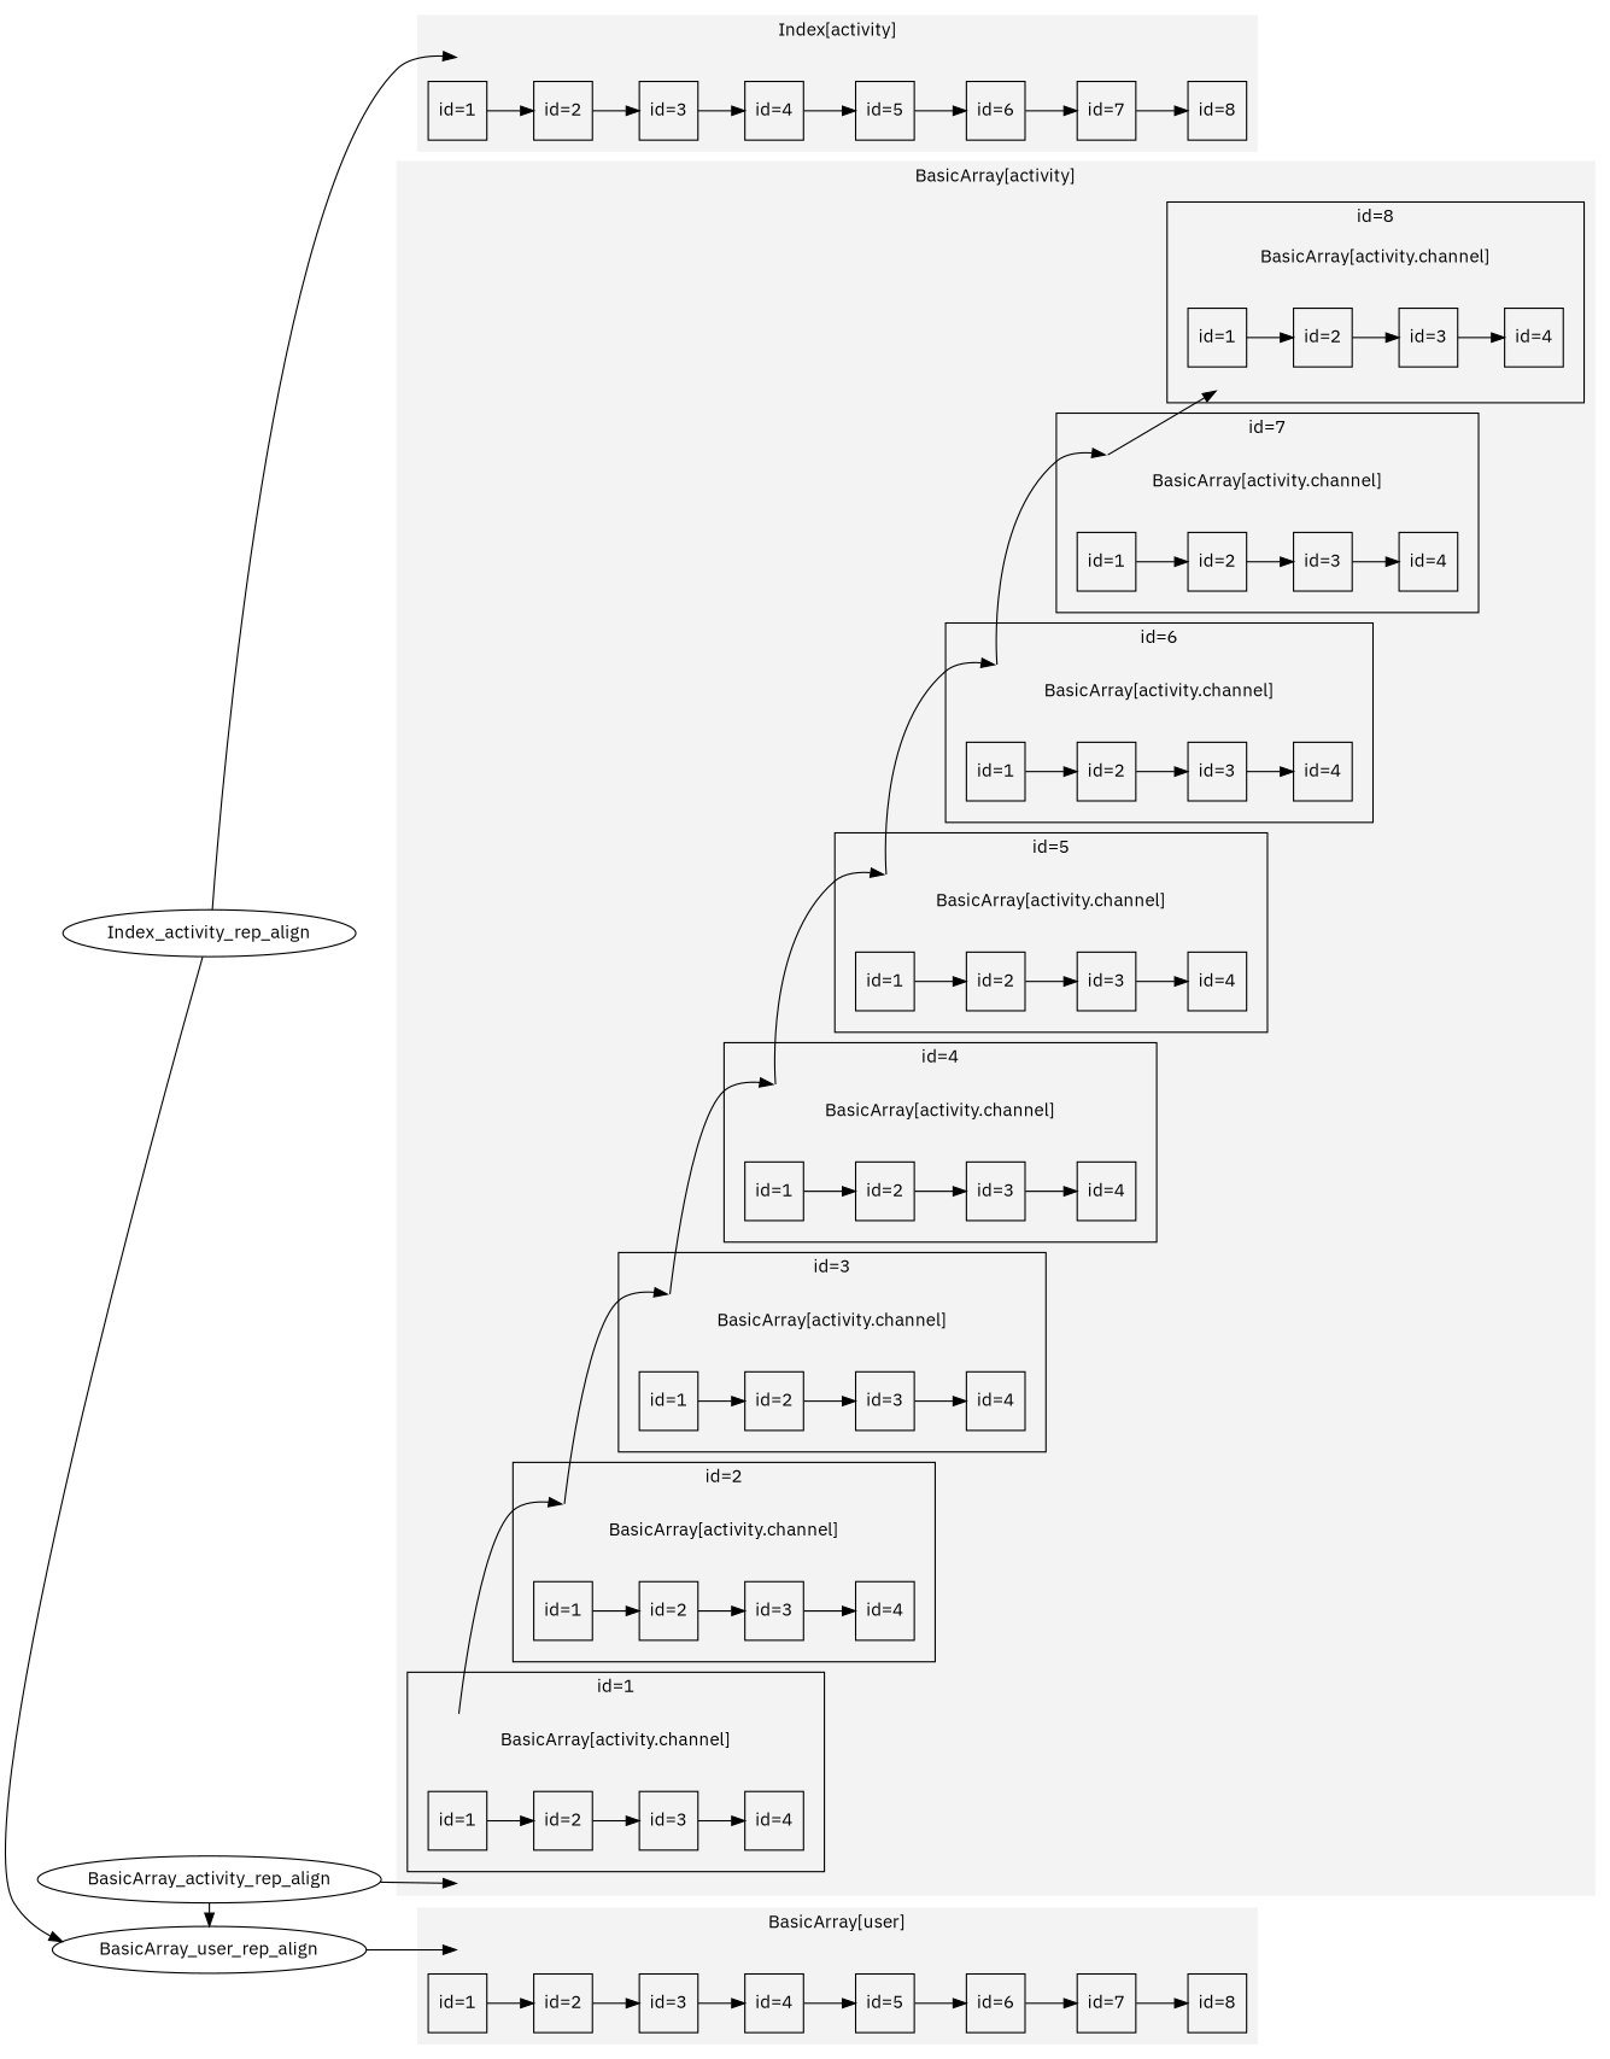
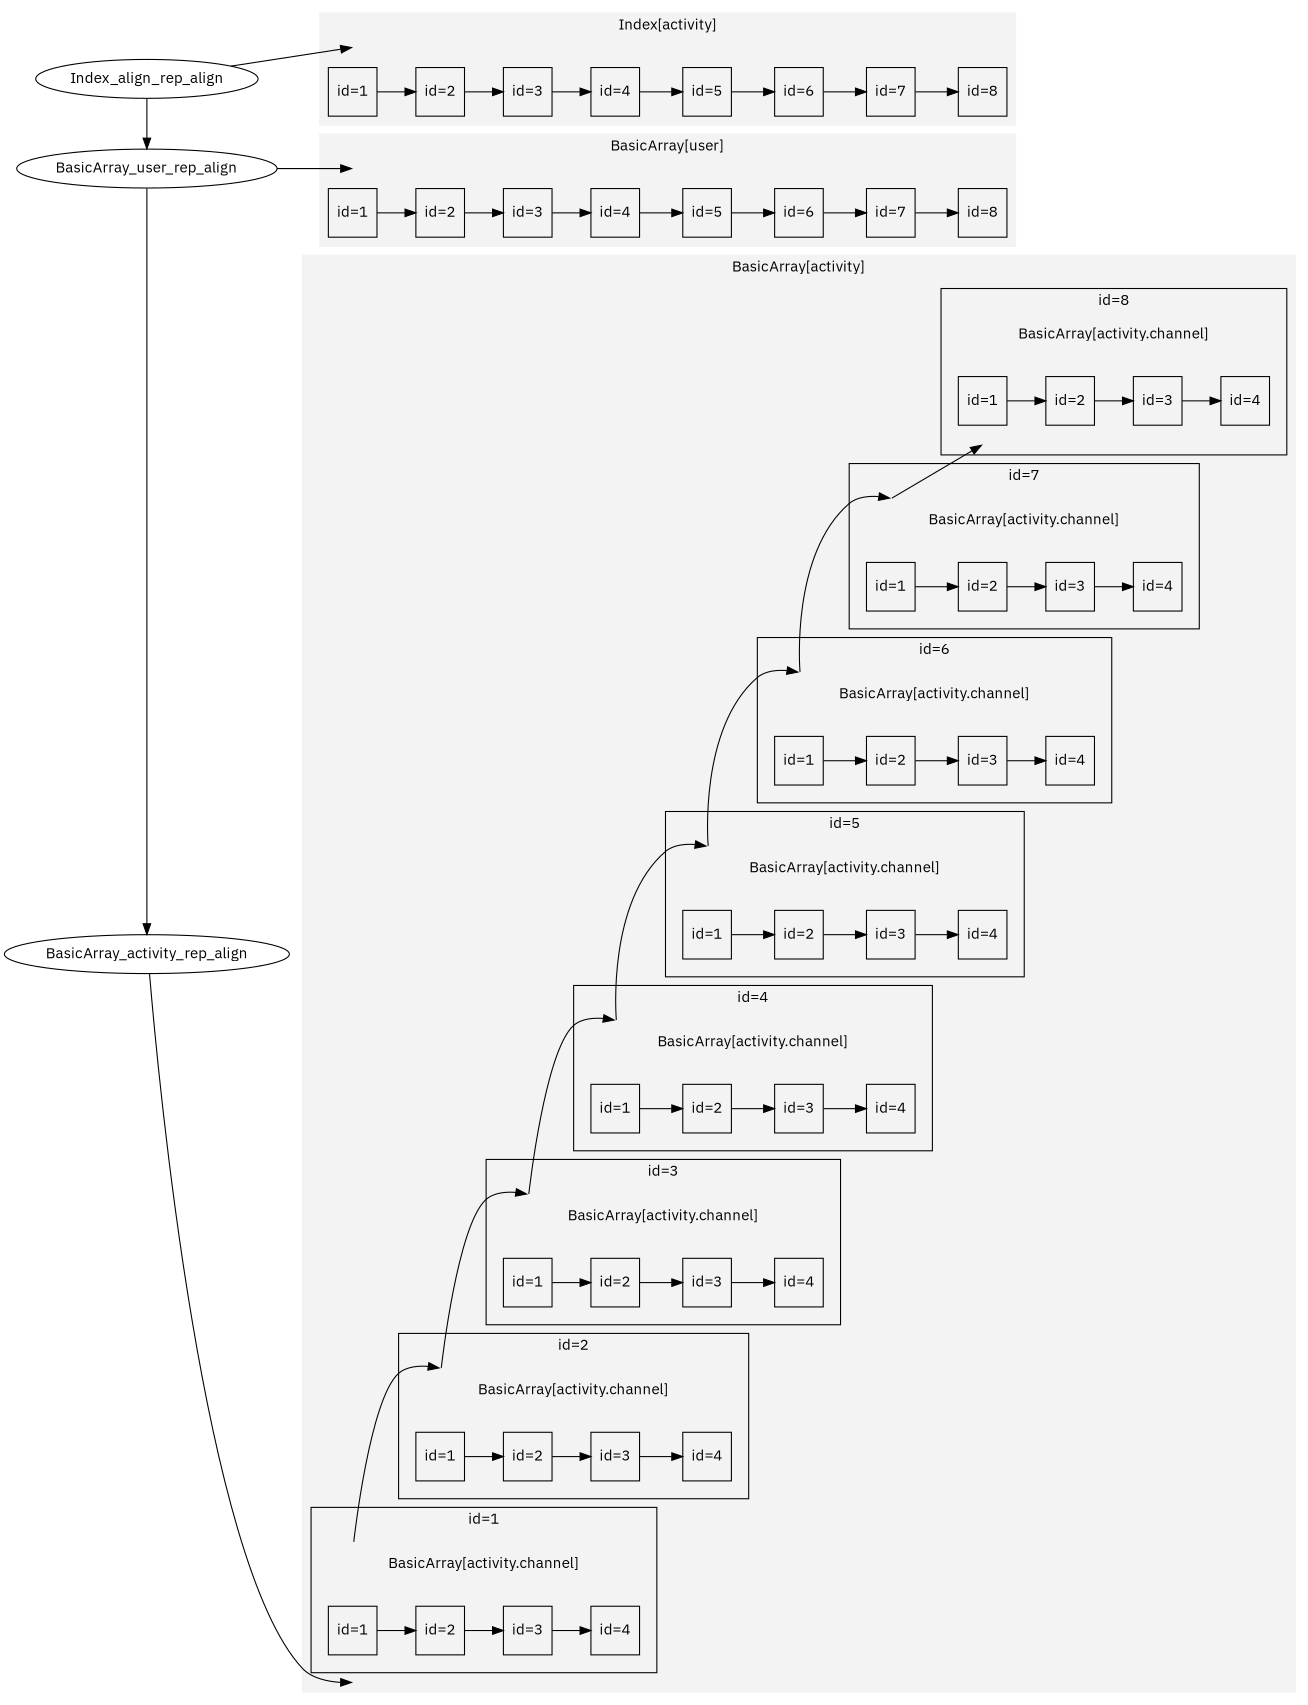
  digraph {
    fontname="IBM Plex Sans"
    rankdir=LR
    node [fontname="IBM Plex Sans" shape=square]
    edge [fontname="IBM Plex Sans"]
-   Index_activity_rep_align [shape=""]
+   Index_activity_rep_align [label=Index_align_rep_align shape=""]
    BasicArray_activity_rep_align [shape=""]
    BasicArray_user_rep_align [shape=""]
    Index_activity_rep [fixedsize=true height=0 style=invisible width=0 shape=""]
    n5 [label="id=1"]
    n6 [label="id=2"]
    n7 [label="id=3"]
    n8 [label="id=4"]
    n9 [label="id=5"]
    n10 [label="id=6"]
    n11 [label="id=7"]
    n12 [label="id=8"]
    "BasicArray_activity_0_BasicArray_activity.channel_rep" [fixedsize=true height=0 style=invisible width=0 shape=""]
    n14 [label="id=1"]
    n15 [label="id=2"]
    n16 [label="id=3"]
    n17 [label="id=4"]
    BasicArray_activity_0_rep [fixedsize=true height=0 style=invisible width=0 shape=""]
    "BasicArray_activity_1_BasicArray_activity.channel_rep" [fixedsize=true height=0 style=invisible width=0 shape=""]
    n20 [label="id=1"]
    n21 [label="id=2"]
    n22 [label="id=3"]
    n23 [label="id=4"]
    BasicArray_activity_1_rep [fixedsize=true height=0 style=invisible width=0 shape=""]
    "BasicArray_activity_2_BasicArray_activity.channel_rep" [fixedsize=true height=0 style=invisible width=0 shape=""]
    n26 [label="id=1"]
    n27 [label="id=2"]
    n28 [label="id=3"]
    n29 [label="id=4"]
    BasicArray_activity_2_rep [fixedsize=true height=0 style=invisible width=0 shape=""]
    "BasicArray_activity_3_BasicArray_activity.channel_rep" [fixedsize=true height=0 style=invisible width=0 shape=""]
    n32 [label="id=1"]
    n33 [label="id=2"]
    n34 [label="id=3"]
    n35 [label="id=4"]
    BasicArray_activity_3_rep [fixedsize=true height=0 style=invisible width=0 shape=""]
    "BasicArray_activity_4_BasicArray_activity.channel_rep" [fixedsize=true height=0 style=invisible width=0 shape=""]
    n38 [label="id=1"]
    n39 [label="id=2"]
    n40 [label="id=3"]
    n41 [label="id=4"]
    BasicArray_activity_4_rep [fixedsize=true height=0 style=invisible width=0 shape=""]
    "BasicArray_activity_5_BasicArray_activity.channel_rep" [fixedsize=true height=0 style=invisible width=0 shape=""]
    n44 [label="id=1"]
    n45 [label="id=2"]
    n46 [label="id=3"]
    n47 [label="id=4"]
    BasicArray_activity_5_rep [fixedsize=true height=0 style=invisible width=0 shape=""]
    "BasicArray_activity_6_BasicArray_activity.channel_rep" [fixedsize=true height=0 style=invisible width=0 shape=""]
    n50 [label="id=1"]
    n51 [label="id=2"]
    n52 [label="id=3"]
    n53 [label="id=4"]
    BasicArray_activity_6_rep [fixedsize=true height=0 style=invisible width=0 shape=""]
    "BasicArray_activity_7_BasicArray_activity.channel_rep" [fixedsize=true height=0 style=invisible width=0 shape=""]
    n56 [label="id=1"]
    n57 [label="id=2"]
    n58 [label="id=3"]
    n59 [label="id=4"]
    BasicArray_activity_7_rep [fixedsize=true height=0 style=invisible width=0 shape=""]
    BasicArray_activity_rep [fixedsize=true height=0 style=invisible width=0 shape=""]
    BasicArray_user_rep [fixedsize=true height=0 style=invisible width=0 shape=""]
    n63 [label="id=1"]
    n64 [label="id=2"]
    n65 [label="id=3"]
    n66 [label="id=4"]
    n67 [label="id=5"]
    n68 [label="id=6"]
    n69 [label="id=7"]
    n70 [label="id=8"]
    subgraph sub_1 {
      rank=same
      Index_activity_rep_align
      BasicArray_activity_rep_align
      BasicArray_user_rep_align
    }
    subgraph cluster_2 {
      color="#f3f3f3"
      label="Index[activity]"
      style=filled
      Index_activity_rep
      n5
      n6
      n7
      n8
      n9
      n10
      n11
      n12
    }
    subgraph cluster_3 {
      color="#f3f3f3"
      label="BasicArray[activity]"
      style=filled
      BasicArray_activity_rep
      subgraph cluster_4 {
        color=black
        label="id=1"
        style=solid
        BasicArray_activity_0_rep
        subgraph cluster_5 {
          color="#f3f3f3"
          label="BasicArray[activity.channel]"
          style=filled
          "BasicArray_activity_0_BasicArray_activity.channel_rep"
          n14
          n15
          n16
          n17
        }
      }
      subgraph cluster_6 {
        color=black
        label="id=2"
        style=solid
        BasicArray_activity_1_rep
        subgraph cluster_7 {
          color="#f3f3f3"
          label="BasicArray[activity.channel]"
          style=filled
          "BasicArray_activity_1_BasicArray_activity.channel_rep"
          n20
          n21
          n22
          n23
        }
      }
      subgraph cluster_8 {
        color=black
        label="id=3"
        style=solid
        BasicArray_activity_2_rep
        subgraph cluster_9 {
          color="#f3f3f3"
          label="BasicArray[activity.channel]"
          style=filled
          "BasicArray_activity_2_BasicArray_activity.channel_rep"
          n26
          n27
          n28
          n29
        }
      }
      subgraph cluster_10 {
        color=black
        label="id=4"
        style=solid
        BasicArray_activity_3_rep
        subgraph cluster_11 {
          color="#f3f3f3"
          label="BasicArray[activity.channel]"
          style=filled
          "BasicArray_activity_3_BasicArray_activity.channel_rep"
          n32
          n33
          n34
          n35
        }
      }
      subgraph cluster_12 {
        color=black
        label="id=5"
        style=solid
        BasicArray_activity_4_rep
        subgraph cluster_13 {
          color="#f3f3f3"
          label="BasicArray[activity.channel]"
          style=filled
          "BasicArray_activity_4_BasicArray_activity.channel_rep"
          n38
          n39
          n40
          n41
        }
      }
      subgraph cluster_14 {
        color=black
        label="id=6"
        style=solid
        BasicArray_activity_5_rep
        subgraph cluster_15 {
          color="#f3f3f3"
          label="BasicArray[activity.channel]"
          style=filled
          "BasicArray_activity_5_BasicArray_activity.channel_rep"
          n44
          n45
          n46
          n47
        }
      }
      subgraph cluster_16 {
        color=black
        label="id=7"
        style=solid
        BasicArray_activity_6_rep
        subgraph cluster_17 {
          color="#f3f3f3"
          label="BasicArray[activity.channel]"
          style=filled
          "BasicArray_activity_6_BasicArray_activity.channel_rep"
          n50
          n51
          n52
          n53
        }
      }
      subgraph cluster_18 {
        color=black
        label="id=8"
        style=solid
        BasicArray_activity_7_rep
        subgraph cluster_19 {
          color="#f3f3f3"
          label="BasicArray[activity.channel]"
          style=filled
          "BasicArray_activity_7_BasicArray_activity.channel_rep"
          n56
          n57
          n58
          n59
        }
      }
    }
    subgraph cluster_20 {
      color="#f3f3f3"
      label="BasicArray[user]"
      style=filled
      BasicArray_user_rep
      n63
      n64
      n65
      n66
      n67
      n68
      n69
      n70
    }
    Index_activity_rep_align -> BasicArray_user_rep_align
    Index_activity_rep_align -> Index_activity_rep
-   BasicArray_activity_rep_align -> BasicArray_user_rep_align
+   BasicArray_user_rep_align -> BasicArray_activity_rep_align
    BasicArray_activity_rep_align -> BasicArray_activity_rep
    BasicArray_user_rep_align -> BasicArray_user_rep
    n5 -> n6
    n6 -> n7
    n7 -> n8
    n8 -> n9
    n9 -> n10
    n10 -> n11
    n11 -> n12
    n14 -> n15
    n15 -> n16
    n16 -> n17
    BasicArray_activity_0_rep -> BasicArray_activity_1_rep
    n20 -> n21
    n21 -> n22
    n22 -> n23
    BasicArray_activity_1_rep -> BasicArray_activity_2_rep
    n26 -> n27
    n27 -> n28
    n28 -> n29
    BasicArray_activity_2_rep -> BasicArray_activity_3_rep
    n32 -> n33
    n33 -> n34
    n34 -> n35
    BasicArray_activity_3_rep -> BasicArray_activity_4_rep
    n38 -> n39
    n39 -> n40
    n40 -> n41
    BasicArray_activity_4_rep -> BasicArray_activity_5_rep
    n44 -> n45
    n45 -> n46
    n46 -> n47
    BasicArray_activity_5_rep -> BasicArray_activity_6_rep
    n50 -> n51
    n51 -> n52
    n52 -> n53
    BasicArray_activity_6_rep -> BasicArray_activity_7_rep
    n56 -> n57
    n57 -> n58
    n58 -> n59
    n63 -> n64
    n64 -> n65
    n65 -> n66
    n66 -> n67
    n67 -> n68
    n68 -> n69
    n69 -> n70
  }
